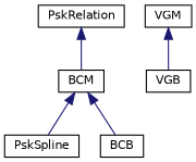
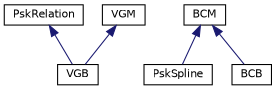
  digraph {
    rankdir=TB
    node [color=black fillcolor=white fontname=Helvetica fontsize=10 shape=record style=filled]
    edge [color=midnightblue dir=back fontname=Helvetica fontsize=10 labelfontname=Helvetica labelfontsize=10 style=solid]
    n1 [height=0.2 label=PskRelation width=0.4]
    n2 [height=0.2 label=BCM width=0.4]
    n3 [height=0.2 label=PskSpline width=0.4]
    n4 [height=0.2 label=BCB width=0.4]
    n5 [height=0.2 label=VGM width=0.4]
    n6 [height=0.2 label=VGB width=0.4]
-   n1 -> n2
+   n1 -> n6
    n2 -> n3
    n2 -> n4
    n5 -> n6
  }
